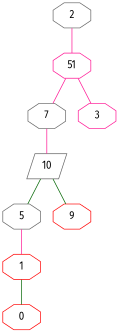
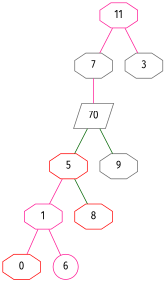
  graph {
    fontname="Fira Sans"
    node [color=red fontname="Fira Sans" shape=octagon]
    edge [color=deeppink fontname="Fira Sans"]
-   n1 [label=1]
+   n1 [color=deeppink label=1]
    n2 [label=0]
-   n4 [color=gray40 label=2]
-   n5 [color=deeppink label=51]
+   n3 [color=deeppink label=6 shape=circle]
+   n5 [color=deeppink label=11]
    n6 [color=gray40 label=7]
-   n7 [color=gray40 label=10 shape=parallelogram]
-   n8 [color=deeppink label=3]
-   n9 [color=gray40 label=5]
-   n11 [label=9]
-   n1 -- n2 [color=darkgreen]
-   n4 -- n5
+   n7 [color=gray40 label=70 shape=parallelogram]
+   n8 [color=gray40 label=3]
+   n9 [label=5]
+   n10 [label=8]
+   n11 [color=gray40 label=9]
+   n1 -- n2
+   n1 -- n3
    n5 -- n6
    n5 -- n8
    n6 -- n7
    n7 -- n9 [color=darkgreen]
    n7 -- n11 [color=darkgreen]
    n9 -- n1
+   n9 -- n10 [color=darkgreen]
  }
